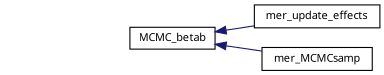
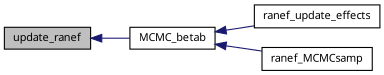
  digraph {
    rankdir=LR
    node [color=black fillcolor=white fontname="FreeSans.ttf" fontsize=10 shape=record style=filled]
    edge [color=midnightblue dir=back fontname="FreeSans.ttf" fontsize=10 labelfontname="FreeSans.ttf" labelfontsize=10 style=solid]
+   n1 [fillcolor=grey75 fontcolor=black height=0.2 label=update_ranef width=0.4]
    n2 [height=0.2 label=MCMC_betab width=0.4]
-   n3 [height=0.2 label=mer_update_effects width=0.4]
-   n4 [height=0.2 label=mer_MCMCsamp width=0.4]
+   n3 [height=0.2 label=ranef_update_effects width=0.4]
+   n4 [height=0.2 label=ranef_MCMCsamp width=0.4]
+   n1 -> n2
    n2 -> n3
    n2 -> n4
  }
